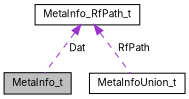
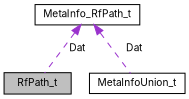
  digraph {
    fontname=Inter
    node [color=black fillcolor=white fontname=Inter fontsize=10 shape=record style=filled]
    edge [color=darkorchid3 dir=back fontname=Inter fontsize=10 labelfontname=Helvetica labelfontsize=10 style=dashed]
-   n1 [fillcolor=grey75 fontcolor=black height=0.2 label=MetaInfo_t width=0.4]
+   n1 [fillcolor=grey75 fontcolor=black height=0.2 label=RfPath_t width=0.4]
    n2 [height=0.2 label=MetaInfoUnion_t width=0.4]
    n3 [height=0.2 label=MetaInfo_RfPath_t width=0.4]
    n3 -> n1 [label=" Dat"]
-   n3 -> n2 [label=" RfPath"]
+   n3 -> n2 [label=" Dat"]
  }
